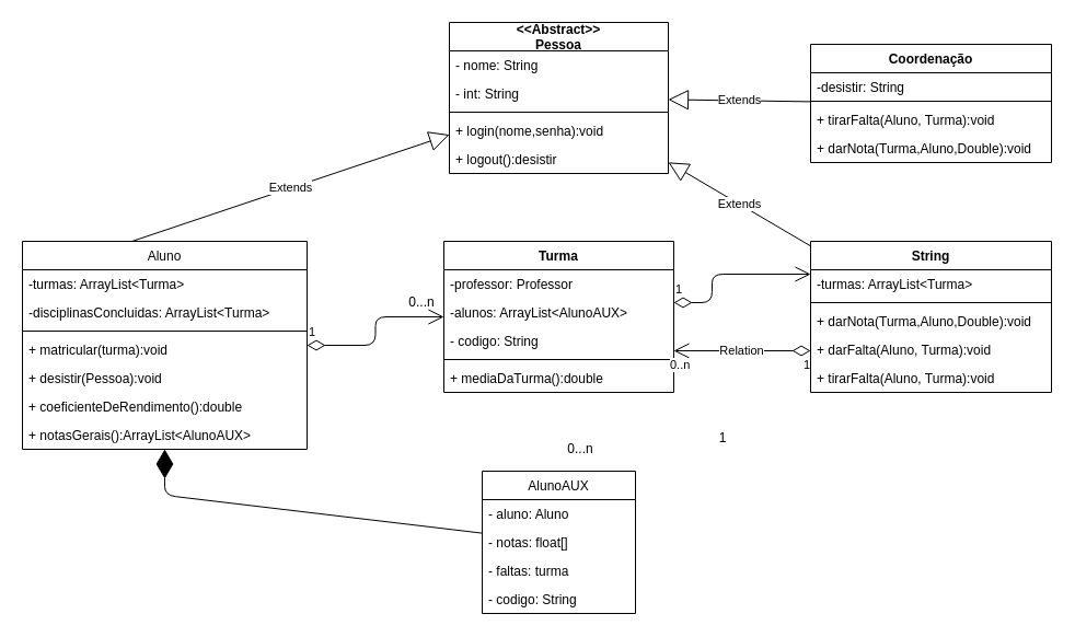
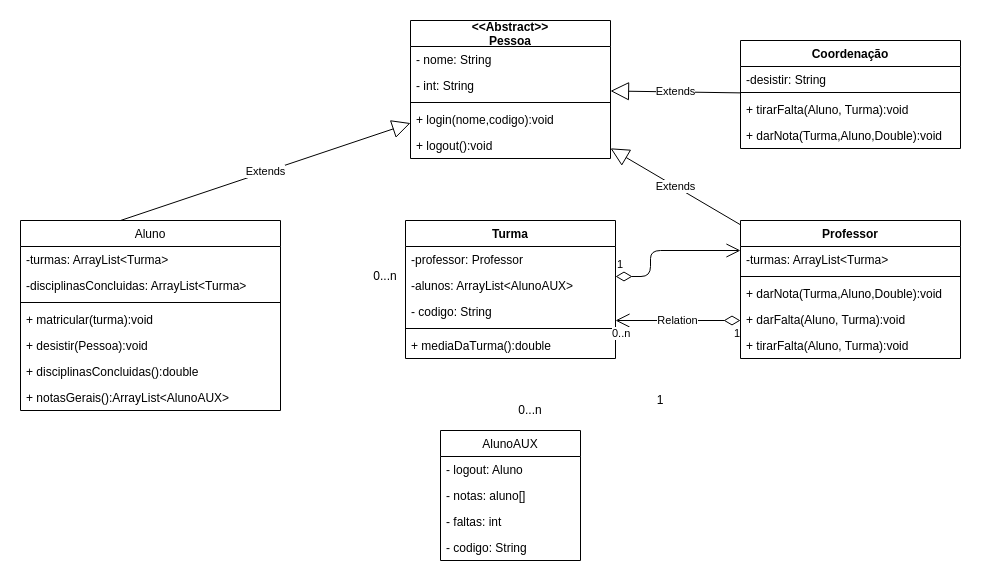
  <mxCell id="0" />
  <mxCell id="1" parent="0" />
  <mxCell id="2" value="&lt;&lt;Abstract&gt;&gt;&#10;Pessoa" style="swimlane;fontStyle=1;align=center;verticalAlign=middle;childLayout=stackLayout;horizontal=1;startSize=26;horizontalStack=0;resizeParent=1;resizeParentMax=0;resizeLast=0;collapsible=1;marginBottom=0;labelPosition=center;verticalLabelPosition=middle;" parent="1" vertex="1"><mxGeometry x="410" width="200" height="138" as="geometry" y="20"><mxRectangle x="150" y="120" width="70" height="26" as="alternateBounds" /></mxGeometry></mxCell>
  <mxCell id="3" value="- nome: String" style="text;strokeColor=none;fillColor=none;align=left;verticalAlign=top;spacingLeft=4;spacingRight=4;overflow=hidden;rotatable=0;points=[[0,0.5],[1,0.5]];portConstraint=eastwest;" parent="2" vertex="1"><mxGeometry y="26" width="200" height="26" as="geometry" /></mxCell>
  <mxCell id="4" value="- int: String" style="text;strokeColor=none;fillColor=none;align=left;verticalAlign=top;spacingLeft=4;spacingRight=4;overflow=hidden;rotatable=0;points=[[0,0.5],[1,0.5]];portConstraint=eastwest;" parent="2" vertex="1"><mxGeometry y="52" width="200" height="26" as="geometry" /></mxCell>
  <mxCell id="5" value="" style="line;strokeWidth=1;fillColor=none;align=left;verticalAlign=middle;spacingTop=-1;spacingLeft=3;spacingRight=3;rotatable=0;labelPosition=right;points=[];portConstraint=eastwest;" parent="2" vertex="1"><mxGeometry y="78" width="200" height="8" as="geometry" /></mxCell>
- <mxCell id="6" value="+ login(nome,senha):void" style="text;strokeColor=none;fillColor=none;align=left;verticalAlign=top;spacingLeft=4;spacingRight=4;overflow=hidden;rotatable=0;points=[[0,0.5],[1,0.5]];portConstraint=eastwest;" parent="2" vertex="1"><mxGeometry y="86" width="200" height="26" as="geometry" /></mxCell>
- <mxCell id="7" value="+ logout():desistir" style="text;strokeColor=none;fillColor=none;align=left;verticalAlign=top;spacingLeft=4;spacingRight=4;overflow=hidden;rotatable=0;points=[[0,0.5],[1,0.5]];portConstraint=eastwest;" parent="2" vertex="1"><mxGeometry y="112" width="200" height="26" as="geometry" /></mxCell>
+ <mxCell id="6" value="+ login(nome,codigo):void" style="text;strokeColor=none;fillColor=none;align=left;verticalAlign=top;spacingLeft=4;spacingRight=4;overflow=hidden;rotatable=0;points=[[0,0.5],[1,0.5]];portConstraint=eastwest;" parent="2" vertex="1"><mxGeometry y="86" width="200" height="26" as="geometry" /></mxCell>
+ <mxCell id="7" value="+ logout():void" style="text;strokeColor=none;fillColor=none;align=left;verticalAlign=top;spacingLeft=4;spacingRight=4;overflow=hidden;rotatable=0;points=[[0,0.5],[1,0.5]];portConstraint=eastwest;" parent="2" vertex="1"><mxGeometry y="112" width="200" height="26" as="geometry" /></mxCell>
  <mxCell id="8" value="Aluno" style="swimlane;fontStyle=0;childLayout=stackLayout;horizontal=1;startSize=26;fillColor=none;horizontalStack=0;resizeParent=1;resizeParentMax=0;resizeLast=0;collapsible=1;marginBottom=0;" parent="1" vertex="1"><mxGeometry x="20" y="220" width="260" height="190" as="geometry" /></mxCell>
  <mxCell id="9" value="Extends" style="endArrow=block;endSize=16;endFill=0;html=1;" parent="8" target="2" edge="1"><mxGeometry width="160" relative="1" as="geometry"><mxPoint x="100" as="sourcePoint" /><mxPoint x="260" as="targetPoint" /></mxGeometry></mxCell>
  <mxCell id="10" value="-turmas: ArrayList&lt;Turma&gt;" style="text;strokeColor=none;fillColor=none;align=left;verticalAlign=top;spacingLeft=4;spacingRight=4;overflow=hidden;rotatable=0;points=[[0,0.5],[1,0.5]];portConstraint=eastwest;" parent="8" vertex="1"><mxGeometry y="26" width="260" height="26" as="geometry" /></mxCell>
  <mxCell id="11" value="-disciplinasConcluidas: ArrayList&lt;Turma&gt;" style="text;strokeColor=none;fillColor=none;align=left;verticalAlign=top;spacingLeft=4;spacingRight=4;overflow=hidden;rotatable=0;points=[[0,0.5],[1,0.5]];portConstraint=eastwest;" parent="8" vertex="1"><mxGeometry y="52" width="260" height="26" as="geometry" /></mxCell>
  <mxCell id="12" value="" style="line;strokeWidth=1;fillColor=none;align=left;verticalAlign=middle;spacingTop=-1;spacingLeft=3;spacingRight=3;rotatable=0;labelPosition=right;points=[];portConstraint=eastwest;" parent="8" vertex="1"><mxGeometry y="78" width="260" height="8" as="geometry" /></mxCell>
  <mxCell id="13" value="+ matricular(turma):void" style="text;strokeColor=none;fillColor=none;align=left;verticalAlign=top;spacingLeft=4;spacingRight=4;overflow=hidden;rotatable=0;points=[[0,0.5],[1,0.5]];portConstraint=eastwest;" parent="8" vertex="1"><mxGeometry y="86" width="260" height="26" as="geometry" /></mxCell>
  <mxCell id="14" value="+ desistir(Pessoa):void&#10;" style="text;strokeColor=none;fillColor=none;align=left;verticalAlign=top;spacingLeft=4;spacingRight=4;overflow=hidden;rotatable=0;points=[[0,0.5],[1,0.5]];portConstraint=eastwest;" parent="8" vertex="1"><mxGeometry y="112" width="260" height="26" as="geometry" /></mxCell>
- <mxCell id="15" value="+ coeficienteDeRendimento():double" style="text;strokeColor=none;fillColor=none;align=left;verticalAlign=top;spacingLeft=4;spacingRight=4;overflow=hidden;rotatable=0;points=[[0,0.5],[1,0.5]];portConstraint=eastwest;" parent="8" vertex="1"><mxGeometry y="138" width="260" height="26" as="geometry" /></mxCell>
+ <mxCell id="15" value="+ disciplinasConcluidas():double" style="text;strokeColor=none;fillColor=none;align=left;verticalAlign=top;spacingLeft=4;spacingRight=4;overflow=hidden;rotatable=0;points=[[0,0.5],[1,0.5]];portConstraint=eastwest;" parent="8" vertex="1"><mxGeometry y="138" width="260" height="26" as="geometry" /></mxCell>
  <mxCell id="16" value="+ notasGerais():ArrayList&lt;AlunoAUX&gt;" style="text;strokeColor=none;fillColor=none;align=left;verticalAlign=top;spacingLeft=4;spacingRight=4;overflow=hidden;rotatable=0;points=[[0,0.5],[1,0.5]];portConstraint=eastwest;" vertex="1" parent="8"><mxGeometry y="164" width="260" height="26" as="geometry" /></mxCell>
  <mxCell id="17" value="Turma" style="swimlane;fontStyle=1;align=center;verticalAlign=top;childLayout=stackLayout;horizontal=1;startSize=26;horizontalStack=0;resizeParent=1;resizeParentMax=0;resizeLast=0;collapsible=1;marginBottom=0;" parent="1" vertex="1"><mxGeometry x="405" y="220" width="210" height="138" as="geometry" /></mxCell>
  <mxCell id="18" value="-professor: Professor" style="text;strokeColor=none;fillColor=none;align=left;verticalAlign=top;spacingLeft=4;spacingRight=4;overflow=hidden;rotatable=0;points=[[0,0.5],[1,0.5]];portConstraint=eastwest;" parent="17" vertex="1"><mxGeometry y="26" width="210" height="26" as="geometry" /></mxCell>
  <mxCell id="19" value="-alunos: ArrayList&lt;AlunoAUX&gt;" style="text;strokeColor=none;fillColor=none;align=left;verticalAlign=top;spacingLeft=4;spacingRight=4;overflow=hidden;rotatable=0;points=[[0,0.5],[1,0.5]];portConstraint=eastwest;" parent="17" vertex="1"><mxGeometry y="52" width="210" height="26" as="geometry" /></mxCell>
  <mxCell id="20" value="- codigo: String" style="text;strokeColor=none;fillColor=none;align=left;verticalAlign=top;spacingLeft=4;spacingRight=4;overflow=hidden;rotatable=0;points=[[0,0.5],[1,0.5]];portConstraint=eastwest;" parent="17" vertex="1"><mxGeometry y="78" width="210" height="26" as="geometry" /></mxCell>
  <mxCell id="21" value="" style="line;strokeWidth=1;fillColor=none;align=left;verticalAlign=middle;spacingTop=-1;spacingLeft=3;spacingRight=3;rotatable=0;labelPosition=right;points=[];portConstraint=eastwest;" parent="17" vertex="1"><mxGeometry y="104" width="210" height="8" as="geometry" /></mxCell>
  <mxCell id="22" value="+ mediaDaTurma():double" style="text;strokeColor=none;fillColor=none;align=left;verticalAlign=top;spacingLeft=4;spacingRight=4;overflow=hidden;rotatable=0;points=[[0,0.5],[1,0.5]];portConstraint=eastwest;" parent="17" vertex="1"><mxGeometry y="112" width="210" height="26" as="geometry" /></mxCell>
- <mxCell id="23" value="String" style="swimlane;fontStyle=1;align=center;verticalAlign=top;childLayout=stackLayout;horizontal=1;startSize=26;horizontalStack=0;resizeParent=1;resizeParentMax=0;resizeLast=0;collapsible=1;marginBottom=0;" parent="1" vertex="1"><mxGeometry x="740" y="220" width="220" height="138" as="geometry" /></mxCell>
+ <mxCell id="23" value="Professor" style="swimlane;fontStyle=1;align=center;verticalAlign=top;childLayout=stackLayout;horizontal=1;startSize=26;horizontalStack=0;resizeParent=1;resizeParentMax=0;resizeLast=0;collapsible=1;marginBottom=0;" parent="1" vertex="1"><mxGeometry x="740" y="220" width="220" height="138" as="geometry" /></mxCell>
  <mxCell id="24" value="-turmas: ArrayList&lt;Turma&gt;" style="text;strokeColor=none;fillColor=none;align=left;verticalAlign=top;spacingLeft=4;spacingRight=4;overflow=hidden;rotatable=0;points=[[0,0.5],[1,0.5]];portConstraint=eastwest;" parent="23" vertex="1"><mxGeometry y="26" width="220" height="26" as="geometry" /></mxCell>
  <mxCell id="25" value="" style="line;strokeWidth=1;fillColor=none;align=left;verticalAlign=middle;spacingTop=-1;spacingLeft=3;spacingRight=3;rotatable=0;labelPosition=right;points=[];portConstraint=eastwest;" parent="23" vertex="1"><mxGeometry y="52" width="220" height="8" as="geometry" /></mxCell>
  <mxCell id="26" value="+ darNota(Turma,Aluno,Double):void" style="text;strokeColor=none;fillColor=none;align=left;verticalAlign=top;spacingLeft=4;spacingRight=4;overflow=hidden;rotatable=0;points=[[0,0.5],[1,0.5]];portConstraint=eastwest;" parent="23" vertex="1"><mxGeometry y="60" width="220" height="26" as="geometry" /></mxCell>
  <mxCell id="27" value="+ darFalta(Aluno, Turma):void" style="text;strokeColor=none;fillColor=none;align=left;verticalAlign=top;spacingLeft=4;spacingRight=4;overflow=hidden;rotatable=0;points=[[0,0.5],[1,0.5]];portConstraint=eastwest;" parent="23" vertex="1"><mxGeometry y="86" width="220" height="26" as="geometry" /></mxCell>
  <mxCell id="28" value="+ tirarFalta(Aluno, Turma):void" style="text;strokeColor=none;fillColor=none;align=left;verticalAlign=top;spacingLeft=4;spacingRight=4;overflow=hidden;rotatable=0;points=[[0,0.5],[1,0.5]];portConstraint=eastwest;" parent="23" vertex="1"><mxGeometry y="112" width="220" height="26" as="geometry" /></mxCell>
  <mxCell id="29" value="Extends" style="endArrow=block;endSize=16;endFill=0;html=1;" parent="1" source="23" target="2" edge="1"><mxGeometry width="160" relative="1" as="geometry"><mxPoint x="630" y="450" as="sourcePoint" /><mxPoint x="790" y="450" as="targetPoint" /></mxGeometry></mxCell>
  <mxCell id="30" value="Coordenação" style="swimlane;fontStyle=1;align=center;verticalAlign=top;childLayout=stackLayout;horizontal=1;startSize=26;horizontalStack=0;resizeParent=1;resizeParentMax=0;resizeLast=0;collapsible=1;marginBottom=0;" parent="1" vertex="1"><mxGeometry x="740" y="40" width="220" height="108" as="geometry" /></mxCell>
  <mxCell id="31" value="-desistir: String" style="text;strokeColor=none;fillColor=none;align=left;verticalAlign=top;spacingLeft=4;spacingRight=4;overflow=hidden;rotatable=0;points=[[0,0.5],[1,0.5]];portConstraint=eastwest;" parent="30" vertex="1"><mxGeometry y="26" width="220" height="22" as="geometry" /></mxCell>
  <mxCell id="32" value="" style="line;strokeWidth=1;fillColor=none;align=left;verticalAlign=middle;spacingTop=-1;spacingLeft=3;spacingRight=3;rotatable=0;labelPosition=right;points=[];portConstraint=eastwest;" parent="30" vertex="1"><mxGeometry y="48" width="220" height="8" as="geometry" /></mxCell>
  <mxCell id="33" value="+ tirarFalta(Aluno, Turma):void" style="text;strokeColor=none;fillColor=none;align=left;verticalAlign=top;spacingLeft=4;spacingRight=4;overflow=hidden;rotatable=0;points=[[0,0.5],[1,0.5]];portConstraint=eastwest;" parent="30" vertex="1"><mxGeometry y="56" width="220" height="26" as="geometry" /></mxCell>
  <mxCell id="34" value="+ darNota(Turma,Aluno,Double):void" style="text;strokeColor=none;fillColor=none;align=left;verticalAlign=top;spacingLeft=4;spacingRight=4;overflow=hidden;rotatable=0;points=[[0,0.5],[1,0.5]];portConstraint=eastwest;" parent="30" vertex="1"><mxGeometry y="82" width="220" height="26" as="geometry" /></mxCell>
  <mxCell id="35" value="AlunoAUX" style="swimlane;fontStyle=0;childLayout=stackLayout;horizontal=1;startSize=26;fillColor=none;horizontalStack=0;resizeParent=1;resizeParentMax=0;resizeLast=0;collapsible=1;marginBottom=0;" parent="1" vertex="1"><mxGeometry x="440" y="430" width="140" height="130" as="geometry" /></mxCell>
- <mxCell id="36" value="- aluno: Aluno" style="text;strokeColor=none;fillColor=none;align=left;verticalAlign=top;spacingLeft=4;spacingRight=4;overflow=hidden;rotatable=0;points=[[0,0.5],[1,0.5]];portConstraint=eastwest;" parent="35" vertex="1"><mxGeometry y="26" width="140" height="26" as="geometry" /></mxCell>
- <mxCell id="37" value="- notas: float[]" style="text;strokeColor=none;fillColor=none;align=left;verticalAlign=top;spacingLeft=4;spacingRight=4;overflow=hidden;rotatable=0;points=[[0,0.5],[1,0.5]];portConstraint=eastwest;" parent="35" vertex="1"><mxGeometry y="52" width="140" height="26" as="geometry" /></mxCell>
- <mxCell id="38" value="- faltas: turma" style="text;strokeColor=none;fillColor=none;align=left;verticalAlign=top;spacingLeft=4;spacingRight=4;overflow=hidden;rotatable=0;points=[[0,0.5],[1,0.5]];portConstraint=eastwest;" parent="35" vertex="1"><mxGeometry y="78" width="140" height="26" as="geometry" /></mxCell>
+ <mxCell id="36" value="- logout: Aluno" style="text;strokeColor=none;fillColor=none;align=left;verticalAlign=top;spacingLeft=4;spacingRight=4;overflow=hidden;rotatable=0;points=[[0,0.5],[1,0.5]];portConstraint=eastwest;" parent="35" vertex="1"><mxGeometry y="26" width="140" height="26" as="geometry" /></mxCell>
+ <mxCell id="37" value="- notas: aluno[]" style="text;strokeColor=none;fillColor=none;align=left;verticalAlign=top;spacingLeft=4;spacingRight=4;overflow=hidden;rotatable=0;points=[[0,0.5],[1,0.5]];portConstraint=eastwest;" parent="35" vertex="1"><mxGeometry y="52" width="140" height="26" as="geometry" /></mxCell>
+ <mxCell id="38" value="- faltas: int" style="text;strokeColor=none;fillColor=none;align=left;verticalAlign=top;spacingLeft=4;spacingRight=4;overflow=hidden;rotatable=0;points=[[0,0.5],[1,0.5]];portConstraint=eastwest;" parent="35" vertex="1"><mxGeometry y="78" width="140" height="26" as="geometry" /></mxCell>
  <mxCell id="39" value="- codigo: String" style="text;strokeColor=none;fillColor=none;align=left;verticalAlign=top;spacingLeft=4;spacingRight=4;overflow=hidden;rotatable=0;points=[[0,0.5],[1,0.5]];portConstraint=eastwest;" parent="35" vertex="1"><mxGeometry y="104" width="140" height="26" as="geometry" /></mxCell>
  <mxCell id="40" value="Relation" style="endArrow=open;html=1;endSize=12;startArrow=diamondThin;startSize=14;startFill=0;edgeStyle=orthogonalEdgeStyle;" parent="1" source="23" target="17" edge="1"><mxGeometry relative="1" as="geometry"><mxPoint x="590" y="230" as="sourcePoint" /><mxPoint x="430" y="230" as="targetPoint" /><Array as="points"><mxPoint x="680" y="320" /><mxPoint x="680" y="320" /></Array></mxGeometry></mxCell>
  <mxCell id="41" value="0..n" style="edgeLabel;resizable=0;html=1;align=left;verticalAlign=top;" parent="40" connectable="0" vertex="1"><mxGeometry x="-1" relative="1" as="geometry"><mxPoint x="-130" as="offset" /></mxGeometry></mxCell>
  <mxCell id="42" value="1" style="edgeLabel;resizable=0;html=1;align=right;verticalAlign=top;" parent="40" connectable="0" vertex="1"><mxGeometry x="1" relative="1" as="geometry"><mxPoint x="125" as="offset" /></mxGeometry></mxCell>
  <mxCell id="43" value="1" style="endArrow=open;html=1;endSize=12;startArrow=diamondThin;startSize=14;startFill=0;edgeStyle=orthogonalEdgeStyle;align=left;verticalAlign=bottom;" parent="1" source="17" target="23" edge="1"><mxGeometry x="-1" y="3" relative="1" as="geometry"><mxPoint x="590" y="230" as="sourcePoint" /><mxPoint x="650" y="210" as="targetPoint" /><Array as="points"><mxPoint x="650" y="276" /><mxPoint x="650" y="250" /></Array></mxGeometry></mxCell>
  <mxCell id="44" value="1" style="text;html=1;strokeColor=none;fillColor=none;align=center;verticalAlign=middle;whiteSpace=wrap;rounded=0;" parent="1" vertex="1"><mxGeometry x="640" y="390" width="40" height="20" as="geometry" /></mxCell>
  <mxCell id="45" value="0...n" style="text;html=1;strokeColor=none;fillColor=none;align=center;verticalAlign=middle;whiteSpace=wrap;rounded=0;" parent="1" vertex="1"><mxGeometry x="510" y="400" width="40" height="20" as="geometry" /></mxCell>
- <mxCell id="46" value="" style="endArrow=diamondThin;endFill=1;endSize=24;html=1;" parent="1" source="35" target="8" edge="1"><mxGeometry width="160" relative="1" as="geometry"><mxPoint x="200" y="400" as="sourcePoint" /><mxPoint x="360" y="400" as="targetPoint" /><Array as="points"><mxPoint x="150" y="452" /></Array></mxGeometry></mxCell>
- <mxCell id="47" value="1" style="endArrow=open;html=1;endSize=12;startArrow=diamondThin;startSize=14;startFill=0;edgeStyle=orthogonalEdgeStyle;align=left;verticalAlign=bottom;" parent="1" source="8" target="17" edge="1"><mxGeometry x="-1" y="3" relative="1" as="geometry"><mxPoint x="260" y="380" as="sourcePoint" /><mxPoint x="420" y="380" as="targetPoint" /></mxGeometry></mxCell>
  <mxCell id="48" value="Extends" style="endArrow=block;endSize=16;endFill=0;html=1;" parent="1" source="30" target="2" edge="1"><mxGeometry width="160" relative="1" as="geometry"><mxPoint x="640" y="110" as="sourcePoint" /><mxPoint x="800" y="110" as="targetPoint" /></mxGeometry></mxCell>
  <mxCell id="49" value="0...n" style="text;html=1;strokeColor=none;fillColor=none;align=center;verticalAlign=middle;whiteSpace=wrap;rounded=0;" parent="1" vertex="1"><mxGeometry x="365" y="266" width="40" height="20" as="geometry" /></mxCell>
